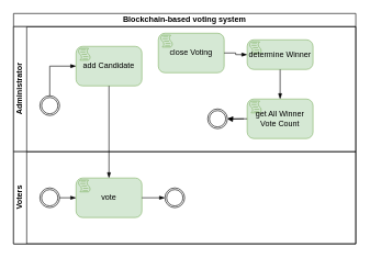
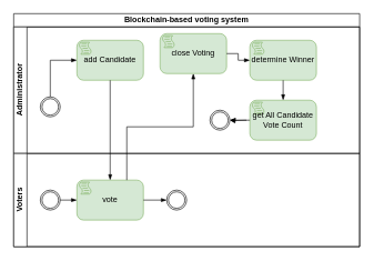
  <mxCell id="0" />
  <mxCell id="1" parent="0" />
  <mxCell id="2" value="Blockchain-based voting system" style="swimlane;html=1;childLayout=stackLayout;resizeParent=1;resizeParentMax=0;horizontal=1;startSize=20;horizontalStack=0;whiteSpace=wrap;" vertex="1" parent="1"><mxGeometry x="20" y="20" width="520" height="350" as="geometry" /></mxCell>
  <mxCell id="3" value="Administrator" style="swimlane;html=1;startSize=20;horizontal=0;" vertex="1" parent="2"><mxGeometry y="20" width="520" height="190" as="geometry" /></mxCell>
  <mxCell id="4" value="close Voting" style="points=[[0.25,0,0],[0.5,0,0],[0.75,0,0],[1,0.25,0],[1,0.5,0],[1,0.75,0],[0.75,1,0],[0.5,1,0],[0.25,1,0],[0,0.75,0],[0,0.5,0],[0,0.25,0]];shape=mxgraph.bpmn.task;whiteSpace=wrap;rectStyle=rounded;size=10;html=1;container=1;expand=0;collapsible=0;taskMarker=script;fillColor=#d5e8d4;strokeColor=#82b366;" vertex="1" parent="3"><mxGeometry x="220" y="10" width="100" height="60" as="geometry" /></mxCell>
- <mxCell id="5" value="add Candidate" style="points=[[0.25,0,0],[0.5,0,0],[0.75,0,0],[1,0.25,0],[1,0.5,0],[1,0.75,0],[0.75,1,0],[0.5,1,0],[0.25,1,0],[0,0.75,0],[0,0.5,0],[0,0.25,0]];shape=mxgraph.bpmn.task;whiteSpace=wrap;rectStyle=rounded;size=10;html=1;container=1;expand=0;collapsible=0;taskMarker=script;fillColor=#d5e8d4;strokeColor=#82b366;" vertex="1" parent="3"><mxGeometry x="95" y="30" width="100" height="60" as="geometry" /></mxCell>
- <mxCell id="6" value="determine Winner" style="points=[[0.25,0,0],[0.5,0,0],[0.75,0,0],[1,0.25,0],[1,0.5,0],[1,0.75,0],[0.75,1,0],[0.5,1,0],[0.25,1,0],[0,0.75,0],[0,0.5,0],[0,0.25,0]];shape=mxgraph.bpmn.task;whiteSpace=wrap;rectStyle=rounded;size=10;html=1;container=1;expand=0;collapsible=0;taskMarker=script;fillColor=#d5e8d4;strokeColor=#82b366;" vertex="1" parent="3"><mxGeometry x="355" y="20" width="100" height="45" as="geometry" /></mxCell>
+ <mxCell id="5" value="add Candidate" style="points=[[0.25,0,0],[0.5,0,0],[0.75,0,0],[1,0.25,0],[1,0.5,0],[1,0.75,0],[0.75,1,0],[0.5,1,0],[0.25,1,0],[0,0.75,0],[0,0.5,0],[0,0.25,0]];shape=mxgraph.bpmn.task;whiteSpace=wrap;rectStyle=rounded;size=10;html=1;container=1;expand=0;collapsible=0;taskMarker=script;fillColor=#d5e8d4;strokeColor=#82b366;" vertex="1" parent="3"><mxGeometry x="95" y="20" width="100" height="60" as="geometry" /></mxCell>
+ <mxCell id="6" value="determine Winner" style="points=[[0.25,0,0],[0.5,0,0],[0.75,0,0],[1,0.25,0],[1,0.5,0],[1,0.75,0],[0.75,1,0],[0.5,1,0],[0.25,1,0],[0,0.75,0],[0,0.5,0],[0,0.25,0]];shape=mxgraph.bpmn.task;whiteSpace=wrap;rectStyle=rounded;size=10;html=1;container=1;expand=0;collapsible=0;taskMarker=script;fillColor=#d5e8d4;strokeColor=#82b366;" vertex="1" parent="3"><mxGeometry x="355" y="20" width="100" height="60" as="geometry" /></mxCell>
  <mxCell id="7" value="" style="edgeStyle=orthogonalEdgeStyle;rounded=0;orthogonalLoop=1;jettySize=auto;html=1;" edge="1" parent="3" target="10"><mxGeometry relative="1" as="geometry"><mxPoint x="350" y="140" as="sourcePoint" /></mxGeometry></mxCell>
- <mxCell id="8" value="get All Winner Vote Count" style="points=[[0.25,0,0],[0.5,0,0],[0.75,0,0],[1,0.25,0],[1,0.5,0],[1,0.75,0],[0.75,1,0],[0.5,1,0],[0.25,1,0],[0,0.75,0],[0,0.5,0],[0,0.25,0]];shape=mxgraph.bpmn.task;rectStyle=rounded;size=10;html=1;container=1;expand=0;collapsible=0;taskMarker=script;fillColor=#d5e8d4;strokeColor=#82b366;whiteSpace=wrap;" vertex="1" parent="3"><mxGeometry x="355" y="110" width="100" height="60" as="geometry" /></mxCell>
+ <mxCell id="8" value="get All Candidate Vote Count" style="points=[[0.25,0,0],[0.5,0,0],[0.75,0,0],[1,0.25,0],[1,0.5,0],[1,0.75,0],[0.75,1,0],[0.5,1,0],[0.25,1,0],[0,0.75,0],[0,0.5,0],[0,0.25,0]];shape=mxgraph.bpmn.task;rectStyle=rounded;size=10;html=1;container=1;expand=0;collapsible=0;taskMarker=script;fillColor=#d5e8d4;strokeColor=#82b366;whiteSpace=wrap;" vertex="1" parent="3"><mxGeometry x="355" y="110" width="100" height="60" as="geometry" /></mxCell>
  <mxCell id="9" value="" style="points=[[0.145,0.145,0],[0.5,0,0],[0.855,0.145,0],[1,0.5,0],[0.855,0.855,0],[0.5,1,0],[0.145,0.855,0],[0,0.5,0]];shape=mxgraph.bpmn.event;html=1;verticalLabelPosition=bottom;labelBackgroundColor=#ffffff;verticalAlign=top;align=center;perimeter=ellipsePerimeter;outlineConnect=0;aspect=fixed;outline=throwing;symbol=general;" vertex="1" parent="3"><mxGeometry x="40" y="105" width="30" height="30" as="geometry" /></mxCell>
  <mxCell id="10" value="" style="points=[[0.145,0.145,0],[0.5,0,0],[0.855,0.145,0],[1,0.5,0],[0.855,0.855,0],[0.5,1,0],[0.145,0.855,0],[0,0.5,0]];shape=mxgraph.bpmn.event;html=1;verticalLabelPosition=bottom;labelBackgroundColor=#ffffff;verticalAlign=top;align=center;perimeter=ellipsePerimeter;outlineConnect=0;aspect=fixed;outline=throwing;symbol=general;" vertex="1" parent="3"><mxGeometry x="295" y="125" width="30" height="30" as="geometry" /></mxCell>
  <mxCell id="11" value="" style="edgeStyle=elbowEdgeStyle;fontSize=12;html=1;endArrow=blockThin;endFill=1;rounded=0;entryX=0;entryY=0.5;entryDx=0;entryDy=0;entryPerimeter=0;exitX=0.5;exitY=0;exitDx=0;exitDy=0;exitPerimeter=0;" edge="1" parent="3" source="9" target="5"><mxGeometry width="160" relative="1" as="geometry"><mxPoint x="70" y="95" as="sourcePoint" /><mxPoint x="375" y="160" as="targetPoint" /><Array as="points"><mxPoint x="55" y="80" /></Array></mxGeometry></mxCell>
  <mxCell id="12" value="" style="edgeStyle=orthogonalEdgeStyle;fontSize=12;html=1;endArrow=blockThin;endFill=1;rounded=0;exitX=1;exitY=0.5;exitDx=0;exitDy=0;exitPerimeter=0;entryX=0;entryY=0.5;entryDx=0;entryDy=0;entryPerimeter=0;" edge="1" parent="3" source="4" target="6"><mxGeometry width="160" relative="1" as="geometry"><mxPoint x="185" y="240" as="sourcePoint" /><mxPoint x="285" y="90" as="targetPoint" /></mxGeometry></mxCell>
  <mxCell id="13" value="" style="edgeStyle=orthogonalEdgeStyle;fontSize=12;html=1;endArrow=blockThin;endFill=1;rounded=0;exitX=0.5;exitY=1;exitDx=0;exitDy=0;exitPerimeter=0;entryX=0.5;entryY=0;entryDx=0;entryDy=0;entryPerimeter=0;" edge="1" parent="3" source="6" target="8"><mxGeometry width="160" relative="1" as="geometry"><mxPoint x="335" y="60" as="sourcePoint" /><mxPoint x="365" y="60" as="targetPoint" /></mxGeometry></mxCell>
  <mxCell id="14" value="" style="edgeStyle=orthogonalEdgeStyle;fontSize=12;html=1;endArrow=blockThin;endFill=1;rounded=0;entryX=1;entryY=0.5;entryDx=0;entryDy=0;entryPerimeter=0;exitX=0;exitY=0.5;exitDx=0;exitDy=0;exitPerimeter=0;" edge="1" parent="3" source="8" target="10"><mxGeometry width="160" relative="1" as="geometry"><mxPoint x="350" y="140" as="sourcePoint" /><mxPoint x="415" y="120" as="targetPoint" /></mxGeometry></mxCell>
  <mxCell id="15" value="Voters" style="swimlane;html=1;startSize=20;horizontal=0;" vertex="1" parent="2"><mxGeometry y="210" width="520" height="140" as="geometry" /></mxCell>
  <mxCell id="16" value="vote" style="points=[[0.25,0,0],[0.5,0,0],[0.75,0,0],[1,0.25,0],[1,0.5,0],[1,0.75,0],[0.75,1,0],[0.5,1,0],[0.25,1,0],[0,0.75,0],[0,0.5,0],[0,0.25,0]];shape=mxgraph.bpmn.task;rectStyle=rounded;size=10;html=1;container=1;expand=0;collapsible=0;taskMarker=script;fillColor=#d5e8d4;strokeColor=#82b366;whiteSpace=wrap;" vertex="1" parent="15"><mxGeometry x="95" y="40" width="100" height="60" as="geometry" /></mxCell>
  <mxCell id="17" value="" style="points=[[0.145,0.145,0],[0.5,0,0],[0.855,0.145,0],[1,0.5,0],[0.855,0.855,0],[0.5,1,0],[0.145,0.855,0],[0,0.5,0]];shape=mxgraph.bpmn.event;html=1;verticalLabelPosition=bottom;labelBackgroundColor=#ffffff;verticalAlign=top;align=center;perimeter=ellipsePerimeter;outlineConnect=0;aspect=fixed;outline=throwing;symbol=general;" vertex="1" parent="15"><mxGeometry x="40" y="55" width="30" height="30" as="geometry" /></mxCell>
  <mxCell id="18" value="" style="edgeStyle=orthogonalEdgeStyle;fontSize=12;html=1;endArrow=blockThin;endFill=1;rounded=0;exitX=1;exitY=0.5;exitDx=0;exitDy=0;exitPerimeter=0;entryX=0;entryY=0.5;entryDx=0;entryDy=0;entryPerimeter=0;" edge="1" parent="15" source="17" target="16"><mxGeometry width="160" relative="1" as="geometry"><mxPoint x="335" y="-130" as="sourcePoint" /><mxPoint x="365" y="-130" as="targetPoint" /></mxGeometry></mxCell>
  <mxCell id="19" value="" style="edgeStyle=orthogonalEdgeStyle;fontSize=12;html=1;endArrow=blockThin;endFill=1;rounded=0;entryX=0.5;entryY=0;entryDx=0;entryDy=0;entryPerimeter=0;exitX=0.5;exitY=1;exitDx=0;exitDy=0;exitPerimeter=0;" edge="1" parent="2" source="5" target="16"><mxGeometry width="160" relative="1" as="geometry"><mxPoint x="150" y="110" as="sourcePoint" /><mxPoint x="148" y="250" as="targetPoint" /></mxGeometry></mxCell>
+ <mxCell id="20" value="" style="edgeStyle=orthogonalEdgeStyle;fontSize=12;html=1;endArrow=blockThin;endFill=1;rounded=0;exitX=0.75;exitY=0;exitDx=0;exitDy=0;exitPerimeter=0;entryX=0.5;entryY=1;entryDx=0;entryDy=0;entryPerimeter=0;" edge="1" parent="2" source="16" target="4"><mxGeometry width="160" relative="1" as="geometry"><mxPoint x="155" y="110" as="sourcePoint" /><mxPoint x="160" y="260" as="targetPoint" /></mxGeometry></mxCell>
  <mxCell id="21" value="" style="points=[[0.145,0.145,0],[0.5,0,0],[0.855,0.145,0],[1,0.5,0],[0.855,0.855,0],[0.5,1,0],[0.145,0.855,0],[0,0.5,0]];shape=mxgraph.bpmn.event;html=1;verticalLabelPosition=bottom;labelBackgroundColor=#ffffff;verticalAlign=top;align=center;perimeter=ellipsePerimeter;outlineConnect=0;aspect=fixed;outline=throwing;symbol=general;" vertex="1" parent="1"><mxGeometry x="250" y="285" width="30" height="30" as="geometry" /></mxCell>
  <mxCell id="22" value="" style="edgeStyle=orthogonalEdgeStyle;fontSize=12;html=1;endArrow=blockThin;endFill=1;rounded=0;entryX=0;entryY=0.5;entryDx=0;entryDy=0;entryPerimeter=0;exitX=1;exitY=0.5;exitDx=0;exitDy=0;exitPerimeter=0;" edge="1" parent="1" source="16" target="21"><mxGeometry width="160" relative="1" as="geometry"><mxPoint x="220" y="300" as="sourcePoint" /><mxPoint x="126" y="310" as="targetPoint" /></mxGeometry></mxCell>
